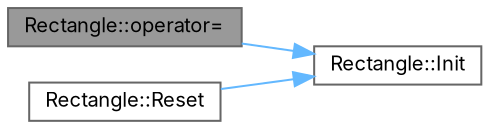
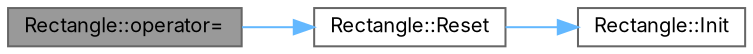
  digraph {
    fontname=Inter
    rankdir=LR
    node [color=grey40 fillcolor=white fontname=Inter fontsize=10 shape=box style=filled]
    edge [color=steelblue1 fontname=Inter fontsize=10 labelfontname=Helvetica labelfontsize=10 style=solid]
    n1 [color=gray40 fillcolor=grey60 fontcolor=black height=0.2 label="Rectangle::operator=" width=0.4]
    n2 [height=0.2 label="Rectangle::Init" width=0.4]
    n3 [height=0.2 label="Rectangle::Reset" width=0.4]
-   n1 -> n2
+   n1 -> n3
    n3 -> n2
  }
